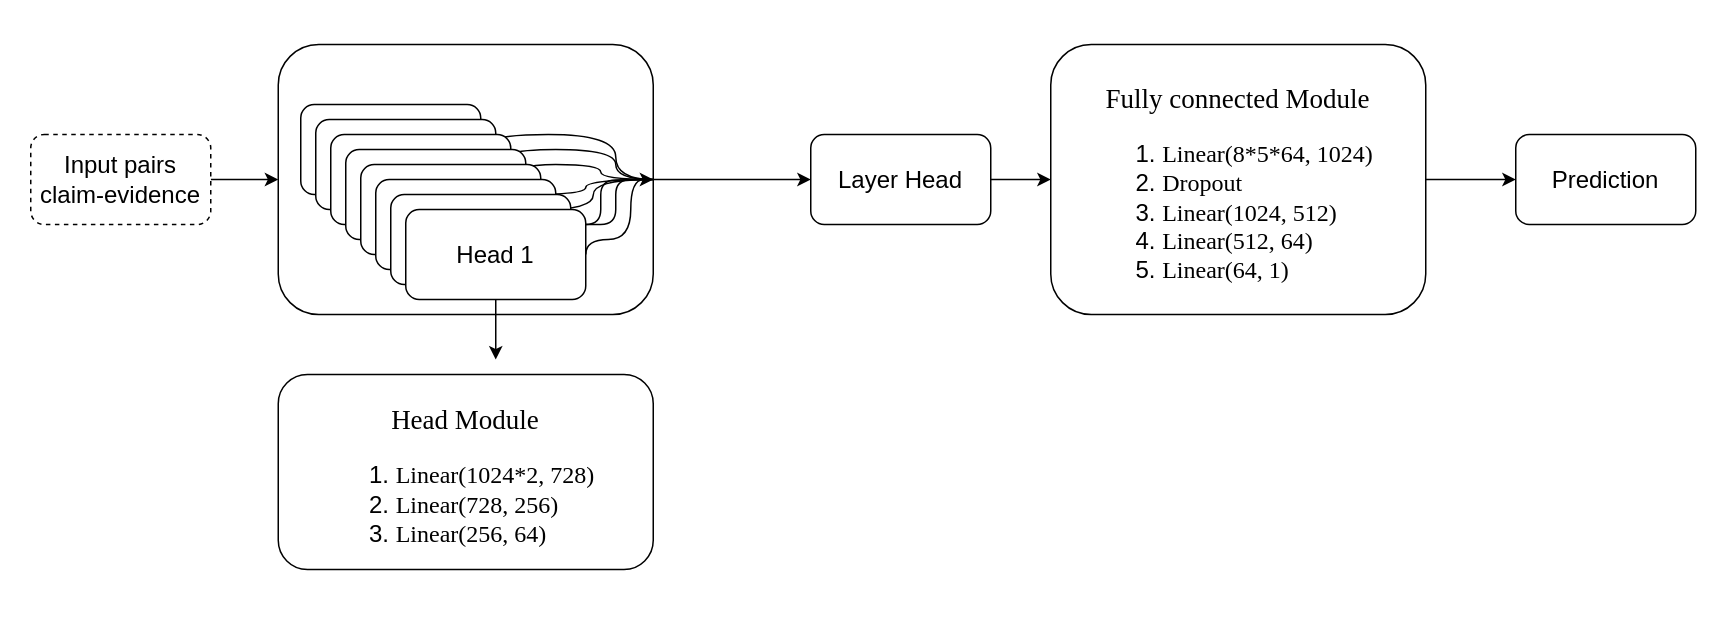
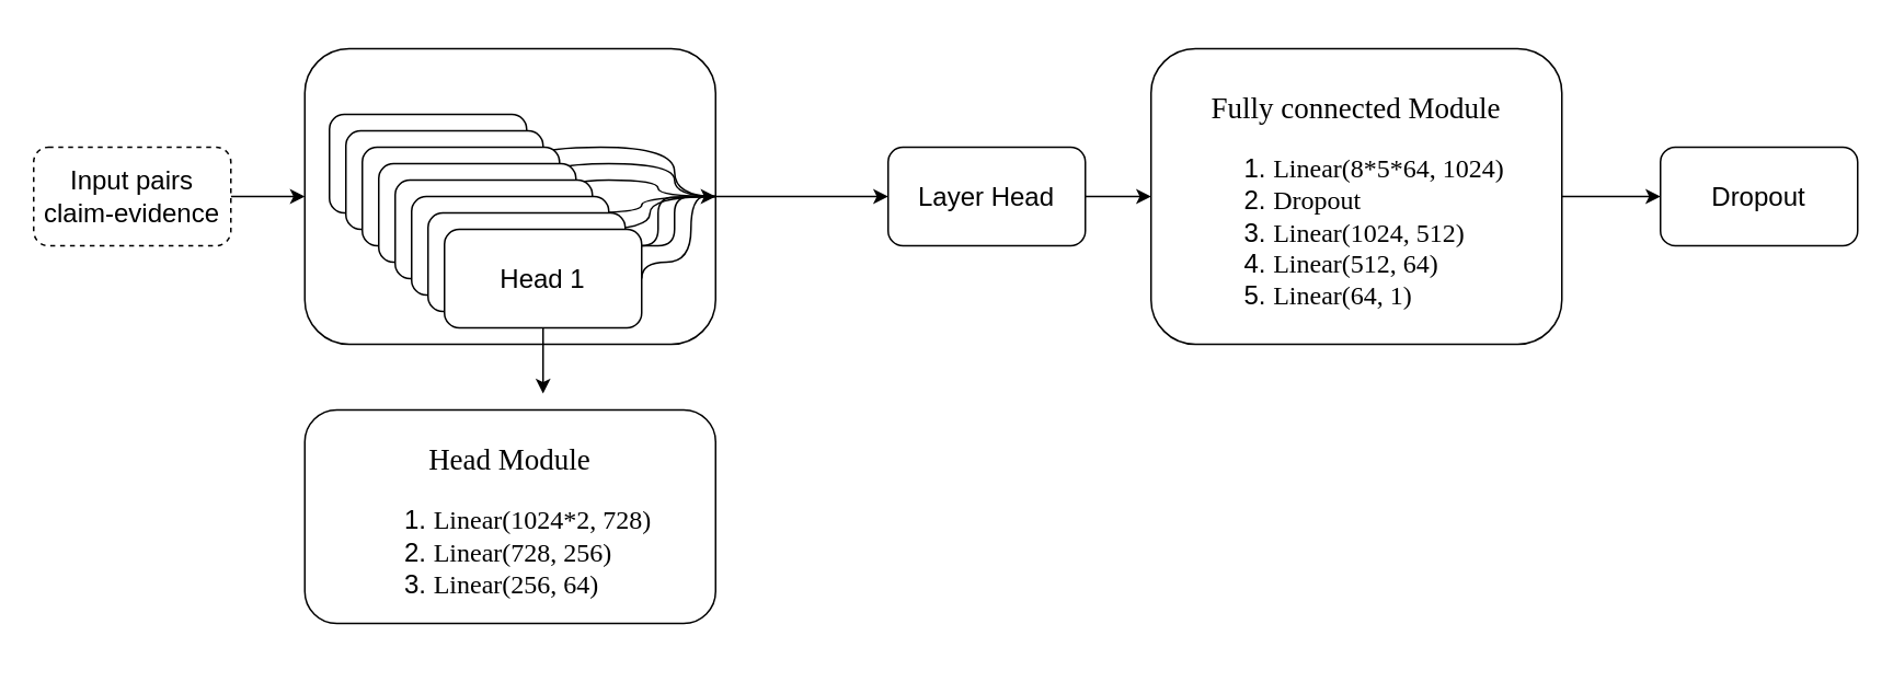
  <mxCell id="0" />
  <mxCell id="1" parent="0" />
  <mxCell id="2" value="" style="rounded=1;whiteSpace=wrap;html=1;" vertex="1" parent="1"><mxGeometry x="185" y="20" width="250" height="180" as="geometry" /></mxCell>
  <mxCell id="3" style="edgeStyle=orthogonalEdgeStyle;rounded=0;orthogonalLoop=1;jettySize=auto;html=1;entryX=0;entryY=0.5;entryDx=0;entryDy=0;" edge="1" parent="1" source="2" target="24"><mxGeometry relative="1" as="geometry" /></mxCell>
  <mxCell id="4" style="edgeStyle=orthogonalEdgeStyle;rounded=0;orthogonalLoop=1;jettySize=auto;html=1;exitX=1;exitY=0.5;exitDx=0;exitDy=0;entryX=1;entryY=0.5;entryDx=0;entryDy=0;curved=1;endArrow=none;endFill=0;" edge="1" parent="1" source="7" target="2"><mxGeometry relative="1" as="geometry"><Array as="points"><mxPoint x="410" y="80" /><mxPoint x="410" y="110" /></Array></mxGeometry></mxCell>
  <mxCell id="5" style="edgeStyle=orthogonalEdgeStyle;rounded=0;orthogonalLoop=1;jettySize=auto;html=1;entryX=0;entryY=0.5;entryDx=0;entryDy=0;" edge="1" parent="1" source="6" target="2"><mxGeometry relative="1" as="geometry" /></mxCell>
  <mxCell id="6" value="&lt;div style=&quot;font-size: 16px;&quot;&gt;&lt;font style=&quot;font-size: 16px;&quot;&gt;Input pairs&lt;/font&gt;&lt;/div&gt;&lt;div style=&quot;font-size: 16px;&quot;&gt;&lt;font style=&quot;font-size: 16px;&quot;&gt;&lt;font style=&quot;font-size: 16px;&quot;&gt;claim-evidence&lt;/font&gt;&lt;font style=&quot;font-size: 16px;&quot;&gt;&lt;br&gt;&lt;/font&gt;&lt;/font&gt;&lt;/div&gt;" style="rounded=1;whiteSpace=wrap;html=1;dashed=1;" vertex="1" parent="1"><mxGeometry x="20" y="80" width="120" height="60" as="geometry" /></mxCell>
  <mxCell id="7" value="Head 1" style="rounded=1;whiteSpace=wrap;html=1;" vertex="1" parent="1"><mxGeometry x="200" y="60" width="120" height="60" as="geometry" /></mxCell>
  <mxCell id="8" style="edgeStyle=orthogonalEdgeStyle;rounded=0;orthogonalLoop=1;jettySize=auto;html=1;exitX=1;exitY=0.5;exitDx=0;exitDy=0;entryX=1;entryY=0.5;entryDx=0;entryDy=0;curved=1;endArrow=none;endFill=0;" edge="1" parent="1" source="9" target="2"><mxGeometry relative="1" as="geometry"><Array as="points"><mxPoint x="410" y="90" /><mxPoint x="410" y="110" /></Array></mxGeometry></mxCell>
  <mxCell id="9" value="Head 1" style="rounded=1;whiteSpace=wrap;html=1;" vertex="1" parent="1"><mxGeometry x="210" y="70" width="120" height="60" as="geometry" /></mxCell>
  <mxCell id="10" style="edgeStyle=orthogonalEdgeStyle;rounded=0;orthogonalLoop=1;jettySize=auto;html=1;exitX=1;exitY=0.5;exitDx=0;exitDy=0;entryX=1;entryY=0.5;entryDx=0;entryDy=0;curved=1;endArrow=none;endFill=0;" edge="1" parent="1" source="11" target="2"><mxGeometry relative="1" as="geometry"><Array as="points"><mxPoint x="400" y="100" /><mxPoint x="400" y="110" /></Array></mxGeometry></mxCell>
  <mxCell id="11" value="Head 1" style="rounded=1;whiteSpace=wrap;html=1;" vertex="1" parent="1"><mxGeometry x="220" y="80" width="120" height="60" as="geometry" /></mxCell>
  <mxCell id="12" style="edgeStyle=orthogonalEdgeStyle;rounded=0;orthogonalLoop=1;jettySize=auto;html=1;exitX=1;exitY=0.5;exitDx=0;exitDy=0;curved=1;endArrow=none;endFill=0;" edge="1" parent="1" source="13"><mxGeometry relative="1" as="geometry"><mxPoint x="430" y="110" as="targetPoint" /></mxGeometry></mxCell>
  <mxCell id="13" value="Head 1" style="rounded=1;whiteSpace=wrap;html=1;" vertex="1" parent="1"><mxGeometry x="230" y="90" width="120" height="60" as="geometry" /></mxCell>
  <mxCell id="14" style="edgeStyle=orthogonalEdgeStyle;rounded=0;orthogonalLoop=1;jettySize=auto;html=1;exitX=1;exitY=0.5;exitDx=0;exitDy=0;curved=1;endArrow=none;endFill=0;" edge="1" parent="1" source="15"><mxGeometry relative="1" as="geometry"><mxPoint x="430" y="110" as="targetPoint" /></mxGeometry></mxCell>
  <mxCell id="15" value="Head 1" style="rounded=1;whiteSpace=wrap;html=1;" vertex="1" parent="1"><mxGeometry x="240" y="100" width="120" height="60" as="geometry" /></mxCell>
  <mxCell id="16" style="edgeStyle=orthogonalEdgeStyle;rounded=1;orthogonalLoop=1;jettySize=auto;html=1;curved=0;endArrow=none;endFill=0;" edge="1" parent="1" source="17"><mxGeometry relative="1" as="geometry"><mxPoint x="430" y="110" as="targetPoint" /></mxGeometry></mxCell>
  <mxCell id="17" value="Head 1" style="rounded=1;whiteSpace=wrap;html=1;" vertex="1" parent="1"><mxGeometry x="250" y="110" width="120" height="60" as="geometry" /></mxCell>
  <mxCell id="18" style="edgeStyle=orthogonalEdgeStyle;rounded=1;orthogonalLoop=1;jettySize=auto;html=1;curved=0;endArrow=none;endFill=0;entryX=1;entryY=0.5;entryDx=0;entryDy=0;" edge="1" parent="1" source="19" target="2"><mxGeometry relative="1" as="geometry"><mxPoint x="700" y="360" as="targetPoint" /><Array as="points"><mxPoint x="410" y="140" /><mxPoint x="410" y="110" /></Array></mxGeometry></mxCell>
  <mxCell id="19" value="Head 1" style="rounded=1;whiteSpace=wrap;html=1;" vertex="1" parent="1"><mxGeometry x="260" y="120" width="120" height="60" as="geometry" /></mxCell>
  <mxCell id="20" style="edgeStyle=orthogonalEdgeStyle;rounded=0;orthogonalLoop=1;jettySize=auto;html=1;entryX=1;entryY=0.5;entryDx=0;entryDy=0;curved=1;exitX=1;exitY=0.5;exitDx=0;exitDy=0;" edge="1" parent="1" source="22" target="2"><mxGeometry relative="1" as="geometry"><Array as="points"><mxPoint x="420" y="150" /><mxPoint x="420" y="110" /></Array></mxGeometry></mxCell>
  <mxCell id="21" style="edgeStyle=orthogonalEdgeStyle;rounded=0;orthogonalLoop=1;jettySize=auto;html=1;" edge="1" parent="1" source="22"><mxGeometry relative="1" as="geometry"><mxPoint x="330" y="230" as="targetPoint" /></mxGeometry></mxCell>
  <mxCell id="22" value="&lt;font style=&quot;font-size: 16px;&quot;&gt;Head 1&lt;/font&gt;" style="rounded=1;whiteSpace=wrap;html=1;" vertex="1" parent="1"><mxGeometry x="270" y="130" width="120" height="60" as="geometry" /></mxCell>
  <mxCell id="23" style="edgeStyle=orthogonalEdgeStyle;rounded=0;orthogonalLoop=1;jettySize=auto;html=1;entryX=0;entryY=0.5;entryDx=0;entryDy=0;" edge="1" parent="1" source="24" target="26"><mxGeometry relative="1" as="geometry" /></mxCell>
  <mxCell id="24" value="&lt;font style=&quot;font-size: 16px;&quot;&gt;Layer Head&lt;/font&gt;" style="rounded=1;whiteSpace=wrap;html=1;" vertex="1" parent="1"><mxGeometry x="540" y="80" width="120" height="60" as="geometry" /></mxCell>
  <mxCell id="25" style="edgeStyle=orthogonalEdgeStyle;rounded=0;orthogonalLoop=1;jettySize=auto;html=1;entryX=0;entryY=0.5;entryDx=0;entryDy=0;" edge="1" parent="1" source="26" target="28"><mxGeometry relative="1" as="geometry"><mxPoint x="1000" y="110" as="targetPoint" /></mxGeometry></mxCell>
  <mxCell id="26" value="&lt;p style=&quot;line-height: 150%;&quot;&gt;&lt;/p&gt;&lt;div&gt;&lt;font face=&quot;Helvetica&quot; style=&quot;font-size: 18px;&quot;&gt;&lt;br&gt;&lt;/font&gt;&lt;/div&gt;&lt;div&gt;&lt;font face=&quot;Tnpi56koW-0wngKrmKoL&quot; style=&quot;font-size: 18px;&quot;&gt;&lt;br&gt;&lt;/font&gt;&lt;/div&gt;&lt;div&gt;&lt;font face=&quot;Tnpi56koW-0wngKrmKoL&quot; style=&quot;font-size: 18px;&quot;&gt;Fully connected Module&lt;/font&gt;&lt;/div&gt;&lt;div align=&quot;justify&quot;&gt;&lt;ol style=&quot;font-size: 16px;&quot;&gt;&lt;li style=&quot;&quot;&gt;&lt;font face=&quot;Tnpi56koW-0wngKrmKoL&quot; style=&quot;font-size: 16px;&quot;&gt;Linear(8*5*64, 1024)&lt;/font&gt;&lt;/li&gt;&lt;li style=&quot;&quot;&gt;&lt;font face=&quot;Tnpi56koW-0wngKrmKoL&quot; style=&quot;font-size: 16px;&quot;&gt;Dropout&lt;br&gt;&lt;/font&gt;&lt;/li&gt;&lt;li style=&quot;&quot;&gt;&lt;font face=&quot;Tnpi56koW-0wngKrmKoL&quot; style=&quot;font-size: 16px;&quot;&gt;Linear(1024, 512)&lt;/font&gt;&lt;/li&gt;&lt;li style=&quot;&quot;&gt;&lt;font face=&quot;Tnpi56koW-0wngKrmKoL&quot; style=&quot;font-size: 16px;&quot;&gt;Linear(512, 64)&lt;/font&gt;&lt;/li&gt;&lt;li style=&quot;&quot;&gt;&lt;font face=&quot;Tnpi56koW-0wngKrmKoL&quot; style=&quot;font-size: 16px;&quot;&gt;Linear(64, 1)&lt;/font&gt;&lt;font face=&quot;Tnpi56koW-0wngKrmKoL&quot; style=&quot;font-size: 16px;&quot;&gt;&lt;br&gt;&lt;/font&gt;&lt;/li&gt;&lt;/ol&gt;&lt;/div&gt;&lt;div style=&quot;font-size: 18px;&quot;&gt;&lt;font face=&quot;Tnpi56koW-0wngKrmKoL&quot; style=&quot;font-size: 18px;&quot;&gt;&lt;br&gt;&lt;/font&gt;&lt;/div&gt;&lt;p&gt;&lt;/p&gt;" style="rounded=1;whiteSpace=wrap;html=1;" vertex="1" parent="1"><mxGeometry x="700" y="20" width="250" height="180" as="geometry" /></mxCell>
  <mxCell id="27" value="&lt;p style=&quot;line-height: 150%;&quot;&gt;&lt;/p&gt;&lt;div&gt;&lt;font face=&quot;Helvetica&quot; style=&quot;font-size: 18px;&quot;&gt;&lt;br&gt;&lt;/font&gt;&lt;/div&gt;&lt;div&gt;&lt;font face=&quot;Tnpi56koW-0wngKrmKoL&quot; style=&quot;font-size: 18px;&quot;&gt;&lt;br&gt;&lt;/font&gt;&lt;/div&gt;&lt;div&gt;&lt;font face=&quot;Tnpi56koW-0wngKrmKoL&quot; style=&quot;font-size: 18px;&quot;&gt;Head Module&lt;/font&gt;&lt;/div&gt;&lt;div align=&quot;justify&quot;&gt;&lt;ol style=&quot;font-size: 16px;&quot;&gt;&lt;li style=&quot;&quot;&gt;&lt;font face=&quot;Tnpi56koW-0wngKrmKoL&quot; style=&quot;font-size: 16px;&quot;&gt;Linear(1024*2, 728)&lt;/font&gt;&lt;/li&gt;&lt;li style=&quot;&quot;&gt;&lt;font face=&quot;Tnpi56koW-0wngKrmKoL&quot; style=&quot;font-size: 16px;&quot;&gt;Linear(728, 256)&lt;/font&gt;&lt;/li&gt;&lt;li style=&quot;&quot;&gt;&lt;font face=&quot;Tnpi56koW-0wngKrmKoL&quot; style=&quot;font-size: 16px;&quot;&gt;Linear(256, 64)&lt;/font&gt;&lt;/li&gt;&lt;/ol&gt;&lt;/div&gt;&lt;div style=&quot;font-size: 18px;&quot;&gt;&lt;font face=&quot;Tnpi56koW-0wngKrmKoL&quot; style=&quot;font-size: 18px;&quot;&gt;&lt;br&gt;&lt;/font&gt;&lt;/div&gt;&lt;p&gt;&lt;/p&gt;" style="rounded=1;whiteSpace=wrap;html=1;" vertex="1" parent="1"><mxGeometry x="185" y="240" width="250" height="130" as="geometry" /></mxCell>
- <mxCell id="28" value="&lt;font style=&quot;font-size: 16px;&quot;&gt;Prediction&lt;/font&gt;" style="rounded=1;whiteSpace=wrap;html=1;" vertex="1" parent="1"><mxGeometry x="1010" y="80" width="120" height="60" as="geometry" /></mxCell>
+ <mxCell id="28" value="&lt;font style=&quot;font-size: 16px;&quot;&gt;Dropout&lt;/font&gt;" style="rounded=1;whiteSpace=wrap;html=1;" vertex="1" parent="1"><mxGeometry x="1010" y="80" width="120" height="60" as="geometry" /></mxCell>
